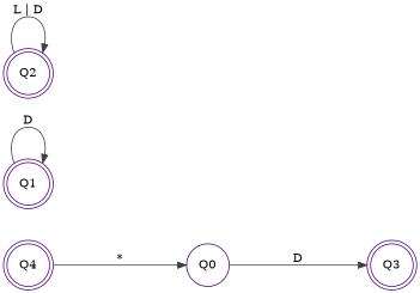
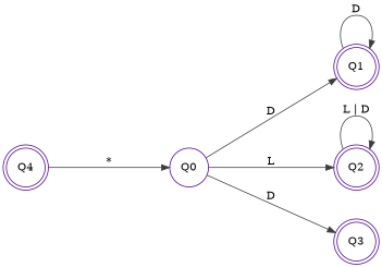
  digraph {
    nodesep=0.5
    rankdir=LR
    ranksep=2
    node [color=indigo shape=doublecircle]
    edge [color=grey24]
    Q0 [shape=circle]
    Q1
    Q2
    Q3
    Q4
+   Q0 -> Q1 [label=D]
+   Q0 -> Q2 [label=L]
    Q0 -> Q3 [label=D]
    Q1 -> Q1 [label=D]
    Q2 -> Q2 [label="L | D"]
    Q4 -> Q0 [label="*"]
  }
